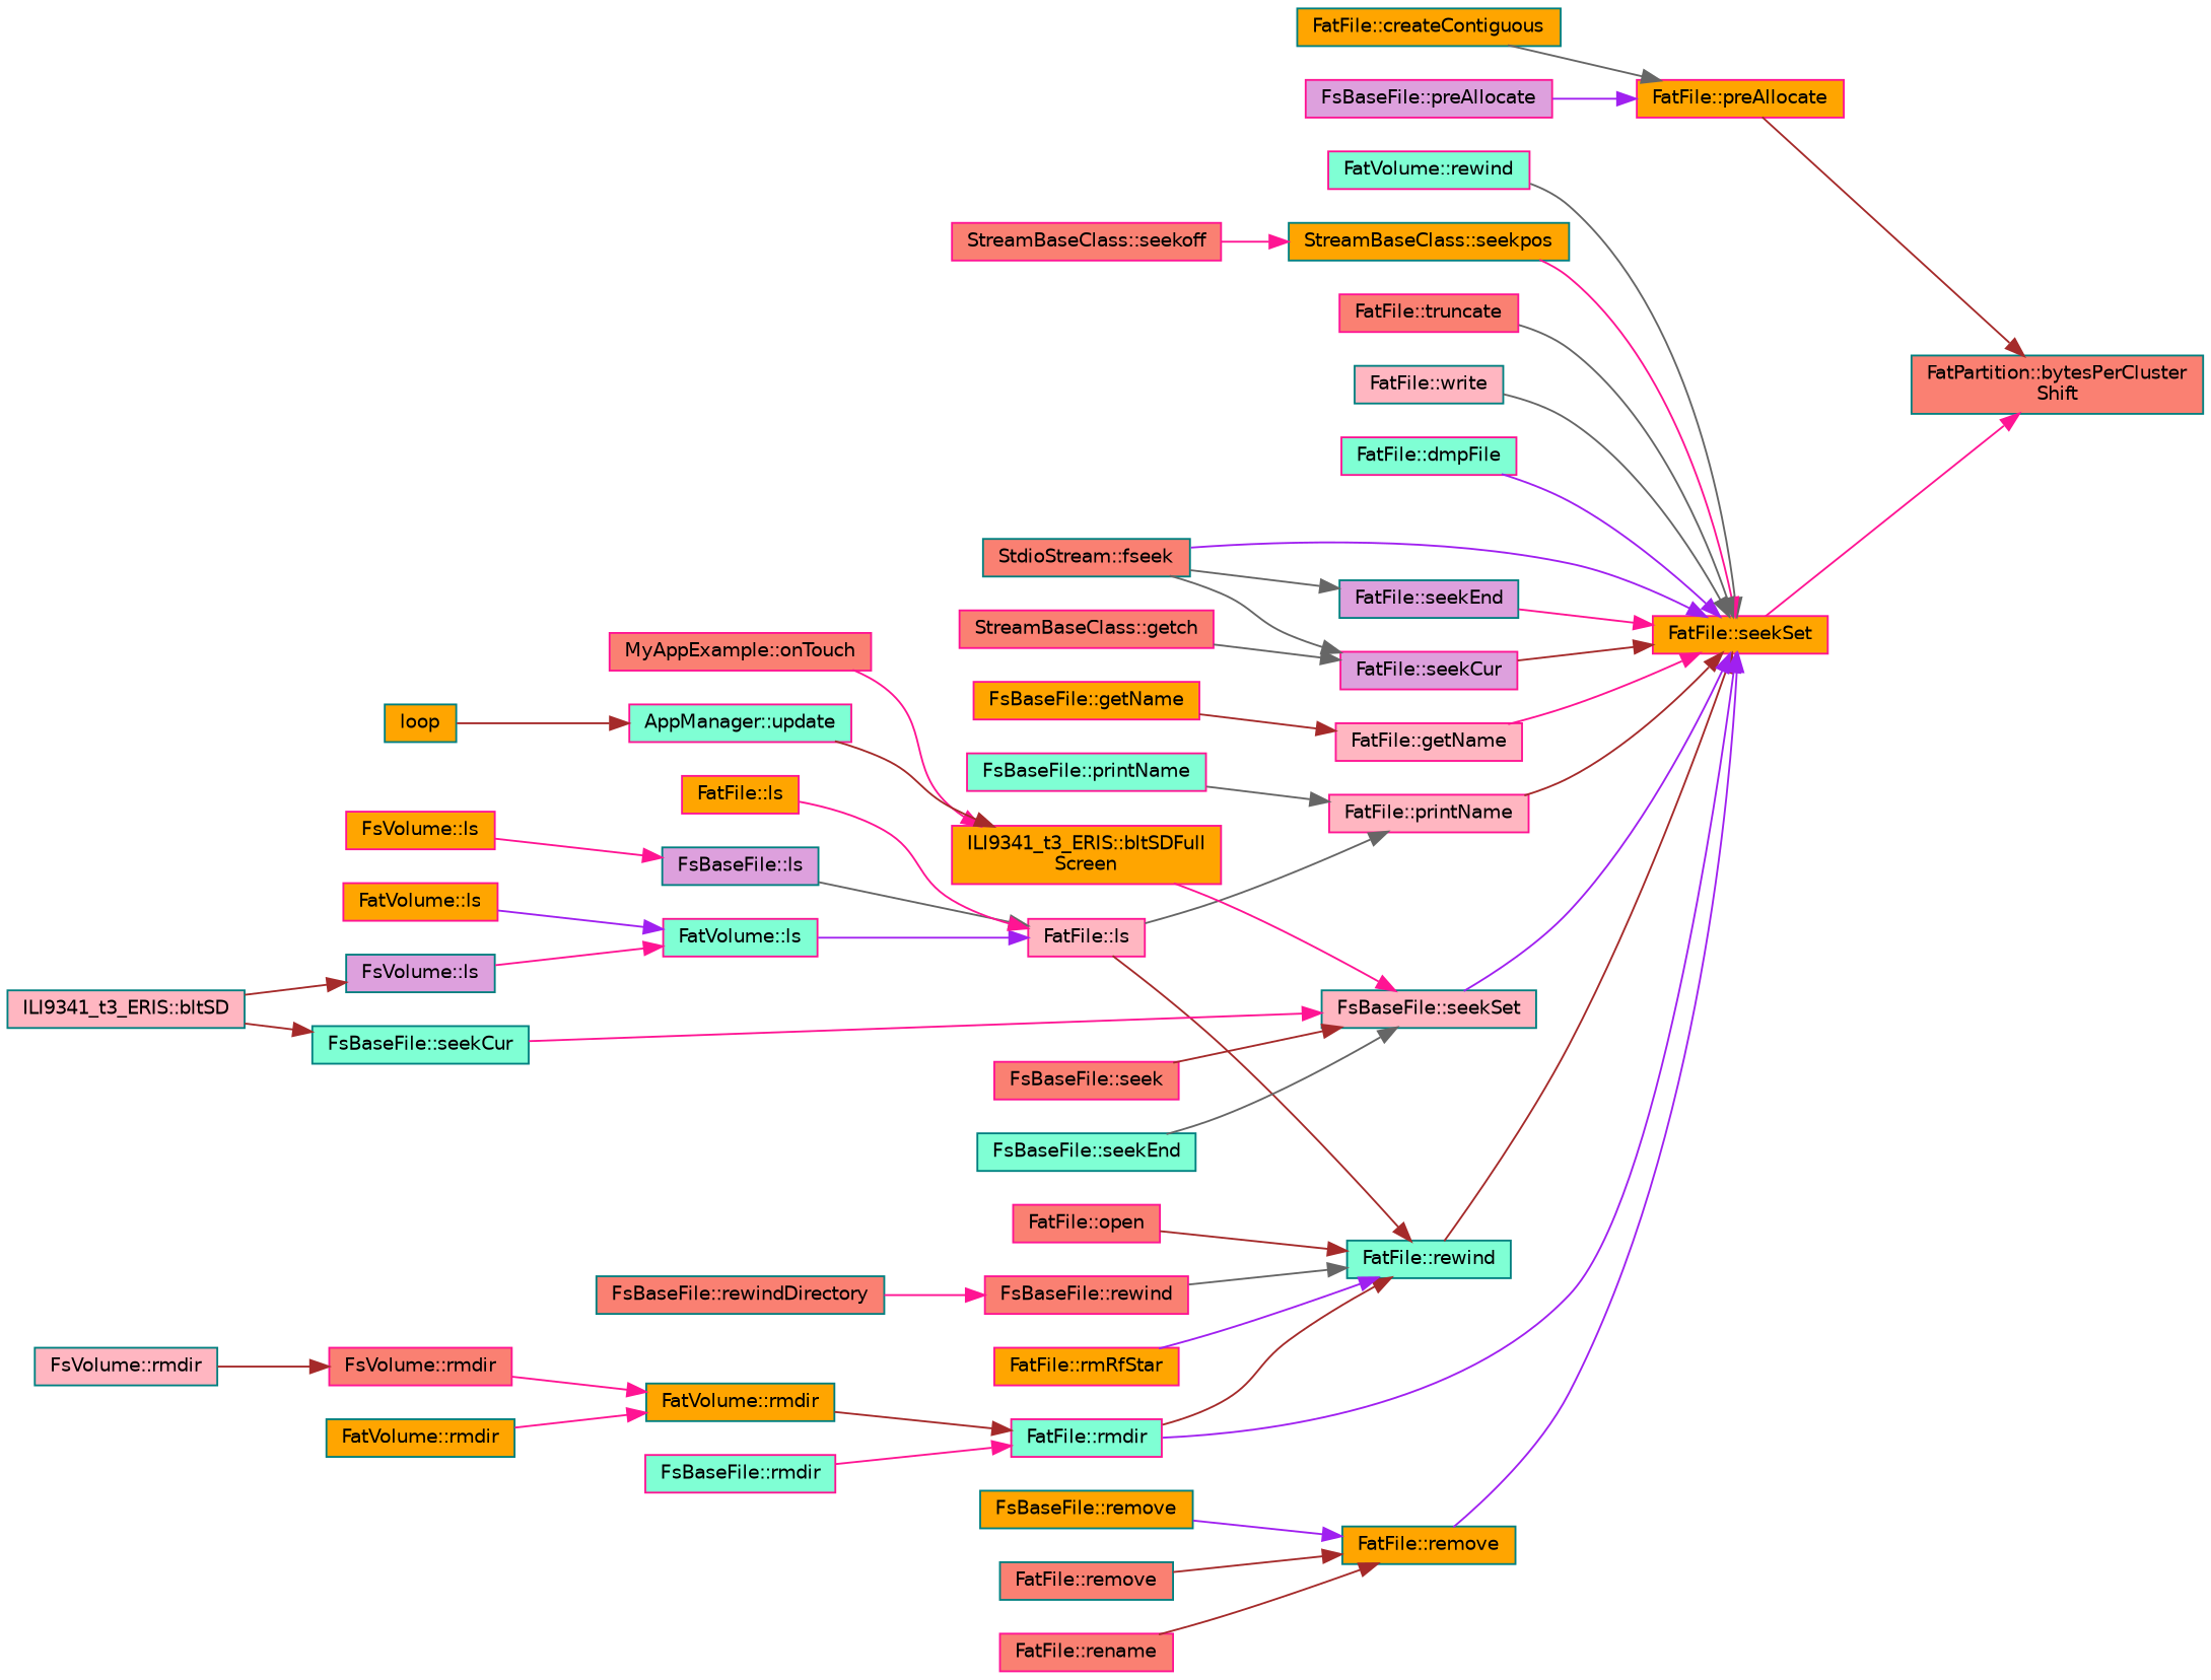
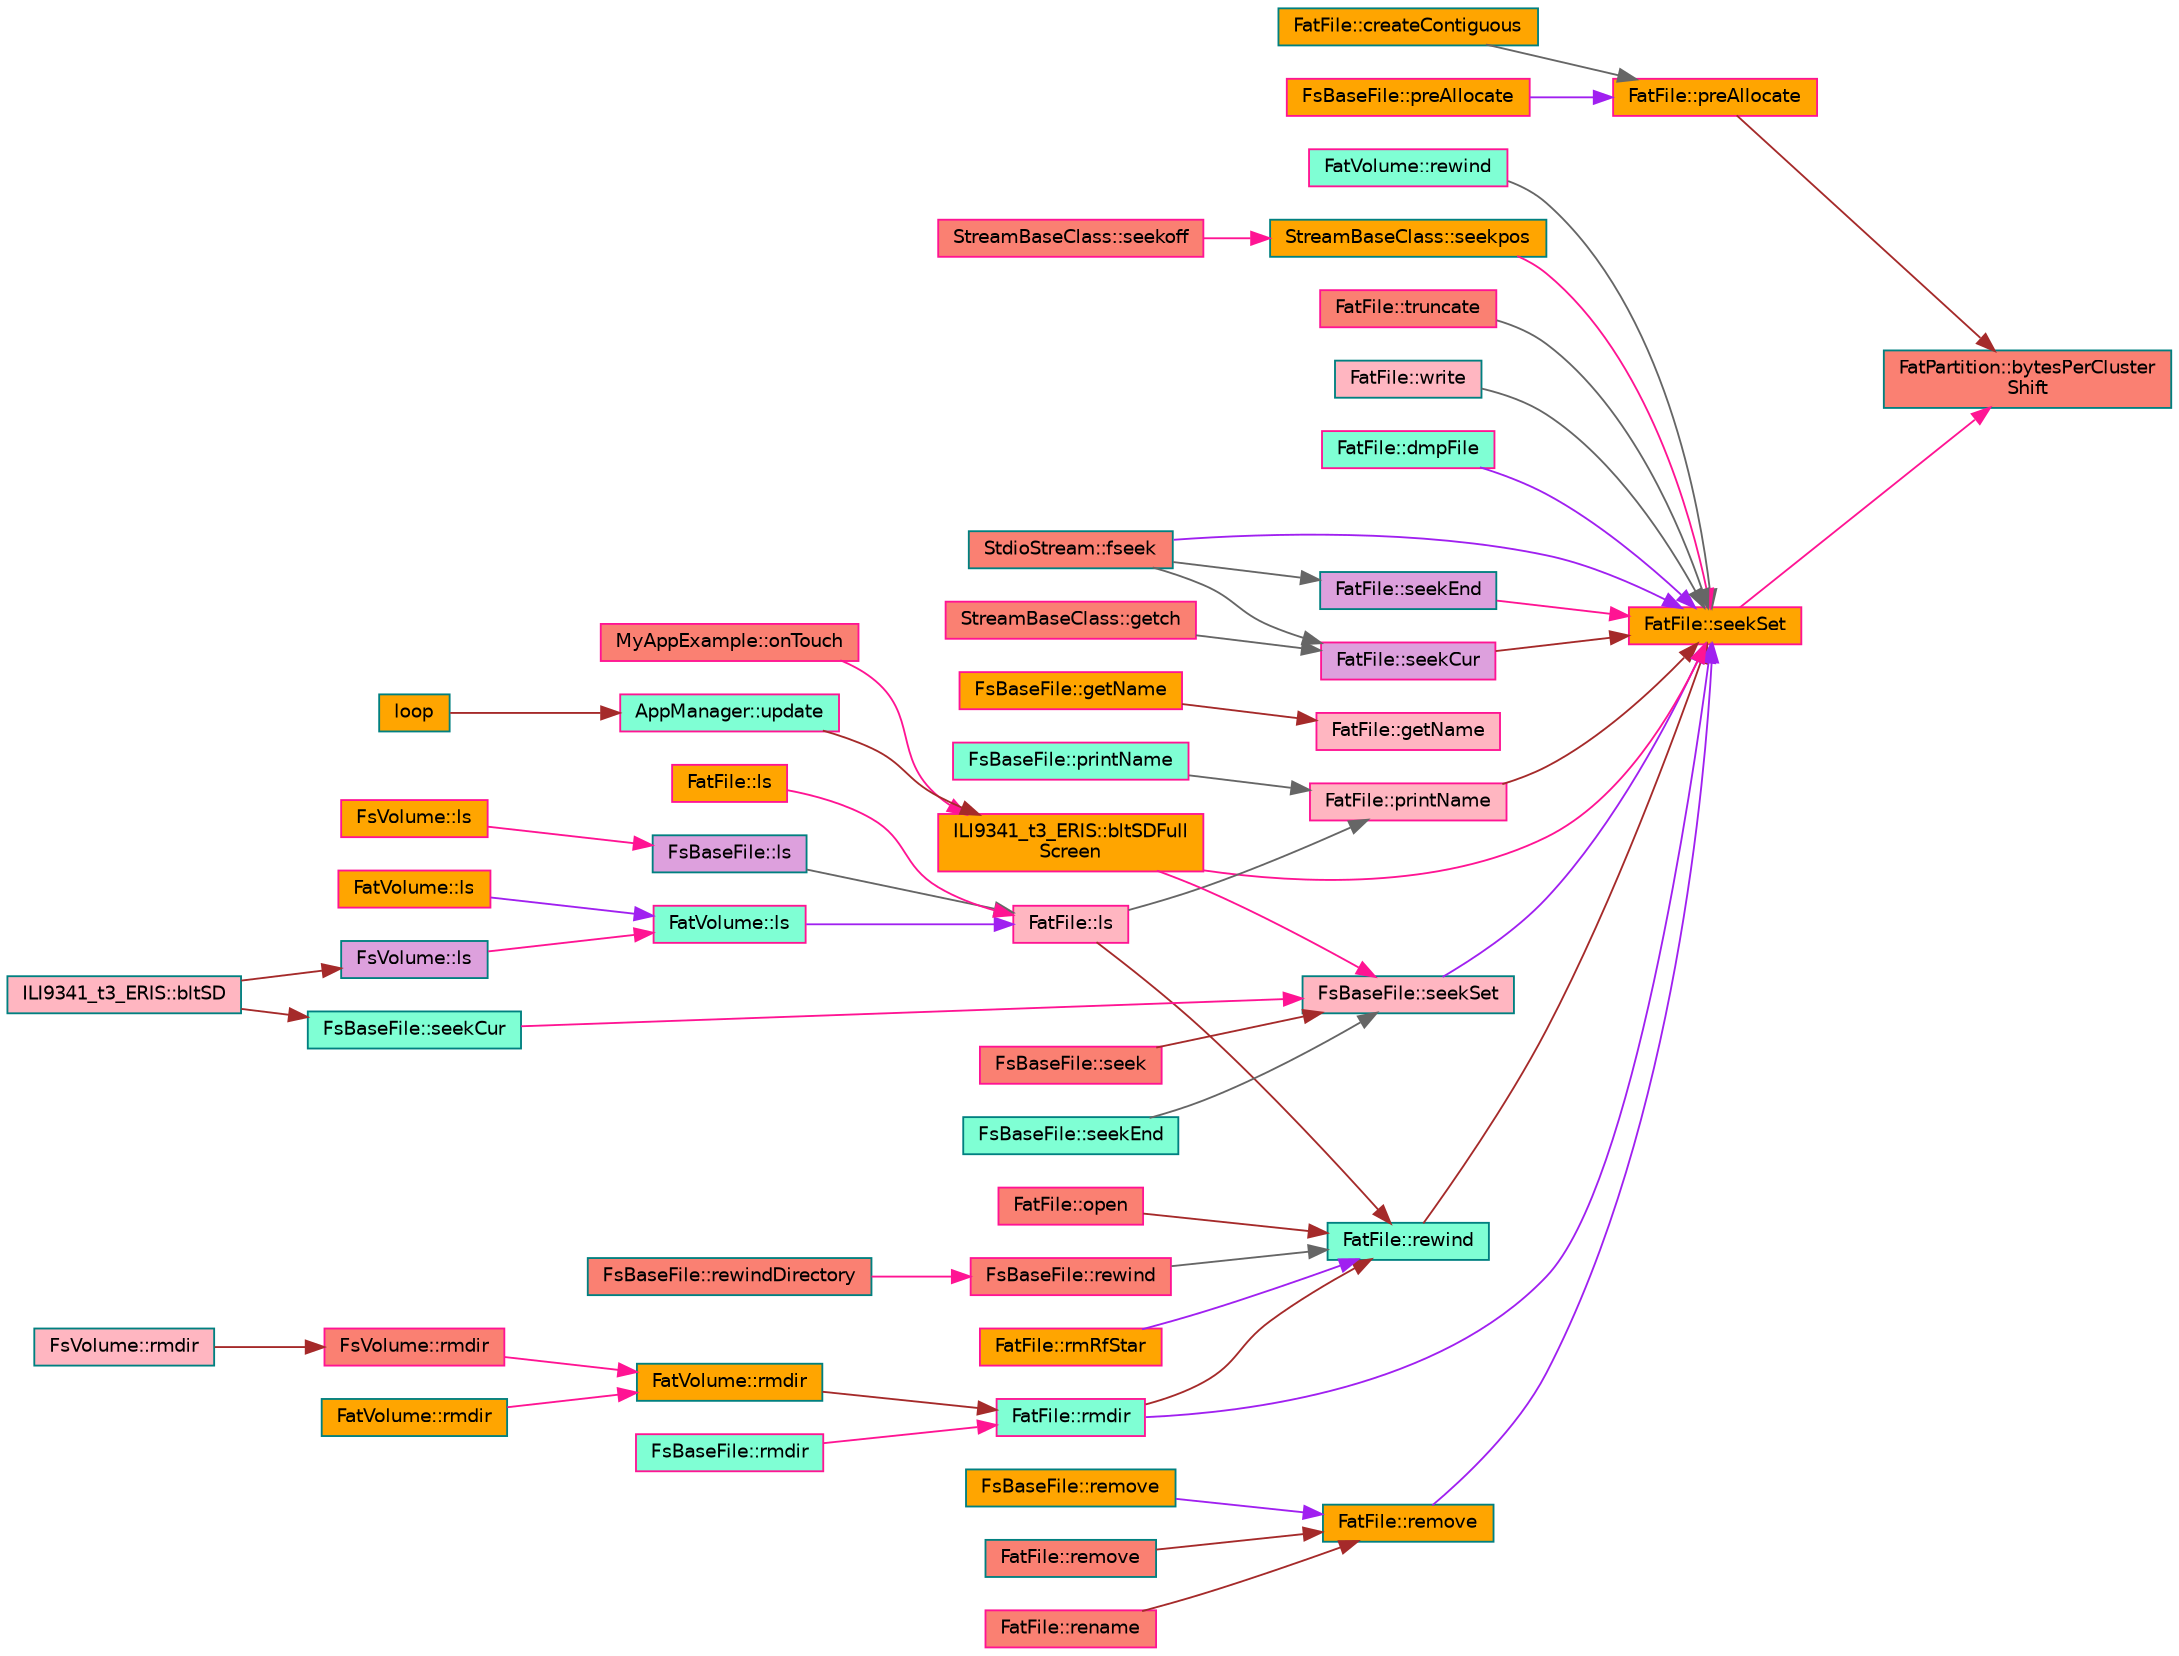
  digraph {
    rankdir=RL
    node [color=deeppink fillcolor=orange fontname=Helvetica fontsize=10 shape=record style=filled]
    edge [color=brown dir=back fontname=Helvetica fontsize=10 labelfontname=Helvetica labelfontsize=10 style=solid]
    n1 [color=teal fillcolor=salmon fontcolor=black height=0.2 label="FatPartition::bytesPerCluster\lShift" width=0.4]
    n2 [height=0.2 label="FatFile::preAllocate" width=0.4]
    n3 [height=0.2 label="FatFile::seekSet" width=0.4]
    n4 [color=teal height=0.2 label="FatFile::createContiguous" width=0.4]
-   n5 [fillcolor=plum height=0.2 label="FsBaseFile::preAllocate" width=0.4]
+   n5 [height=0.2 label="FsBaseFile::preAllocate" width=0.4]
    n6 [fillcolor=aquamarine height=0.2 label="FatFile::dmpFile" width=0.4]
    n7 [color=teal fillcolor=salmon height=0.2 label="StdioStream::fseek" width=0.4]
    n8 [fillcolor=lightpink height=0.2 label="FatFile::getName" width=0.4]
    n9 [fillcolor=lightpink height=0.2 label="FatFile::printName" width=0.4]
    n10 [color=teal height=0.2 label="FatFile::remove" width=0.4]
    n11 [color=teal fillcolor=aquamarine height=0.2 label="FatFile::rewind" width=0.4]
    n12 [fillcolor=aquamarine height=0.2 label="FatVolume::rewind" width=0.4]
    n13 [fillcolor=plum height=0.2 label="FatFile::seekCur" width=0.4]
    n14 [color=teal fillcolor=plum height=0.2 label="FatFile::seekEnd" width=0.4]
    n15 [color=teal height=0.2 label="StreamBaseClass::seekpos" width=0.4]
    n16 [color=teal fillcolor=lightpink height=0.2 label="FsBaseFile::seekSet" width=0.4]
    n17 [fillcolor=salmon height=0.2 label="FatFile::truncate" width=0.4]
    n18 [color=teal fillcolor=lightpink height=0.2 label="FatFile::write" width=0.4]
    n19 [fillcolor=aquamarine height=0.2 label="FatFile::rmdir" width=0.4]
    n20 [height=0.2 label="FsBaseFile::getName" width=0.4]
    n21 [fillcolor=salmon height=0.2 label="FatFile::open" width=0.4]
    n22 [fillcolor=lightpink height=0.2 label="FatFile::ls" width=0.4]
    n23 [fillcolor=aquamarine height=0.2 label="FsBaseFile::printName" width=0.4]
    n24 [color=teal height=0.2 label="FsBaseFile::remove" width=0.4]
    n25 [color=teal fillcolor=salmon height=0.2 label="FatFile::remove" width=0.4]
    n26 [fillcolor=salmon height=0.2 label="FatFile::rename" width=0.4]
    n27 [fillcolor=salmon height=0.2 label="FsBaseFile::rewind" width=0.4]
    n28 [height=0.2 label="FatFile::rmRfStar" width=0.4]
    n29 [fillcolor=salmon height=0.2 label="StreamBaseClass::getch" width=0.4]
    n30 [fillcolor=salmon height=0.2 label="StreamBaseClass::seekoff" width=0.4]
    n31 [height=0.2 label="ILI9341_t3_ERIS::bltSDFull\lScreen" width=0.4]
    n32 [fillcolor=salmon height=0.2 label="FsBaseFile::seek" width=0.4]
    n33 [color=teal fillcolor=aquamarine height=0.2 label="FsBaseFile::seekCur" width=0.4]
    n34 [color=teal fillcolor=aquamarine height=0.2 label="FsBaseFile::seekEnd" width=0.4]
    n35 [color=teal fillcolor=plum height=0.2 label="FsBaseFile::ls" width=0.4]
    n36 [fillcolor=aquamarine height=0.2 label="FatVolume::ls" width=0.4]
    n37 [height=0.2 label="FatFile::ls" width=0.4]
    n38 [height=0.2 label="FsVolume::ls" width=0.4]
    n39 [color=teal fillcolor=plum height=0.2 label="FsVolume::ls" width=0.4]
    n40 [height=0.2 label="FatVolume::ls" width=0.4]
    n41 [color=teal fillcolor=lightpink height=0.2 label="ILI9341_t3_ERIS::bltSD" width=0.4]
    n42 [color=teal fillcolor=salmon height=0.2 label="FsBaseFile::rewindDirectory" width=0.4]
    n43 [fillcolor=aquamarine height=0.2 label="FsBaseFile::rmdir" width=0.4]
    n44 [color=teal height=0.2 label="FatVolume::rmdir" width=0.4]
    n45 [fillcolor=salmon height=0.2 label="FsVolume::rmdir" width=0.4]
    n46 [color=teal height=0.2 label="FatVolume::rmdir" width=0.4]
    n47 [color=teal fillcolor=lightpink height=0.2 label="FsVolume::rmdir" width=0.4]
    n48 [fillcolor=salmon height=0.2 label="MyAppExample::onTouch" width=0.4]
    n49 [fillcolor=aquamarine height=0.2 label="AppManager::update" width=0.4]
    n50 [color=teal height=0.2 label=loop width=0.4]
    n1 -> n2
    n1 -> n3 [color=deeppink]
    n2 -> n4 [color=gray40]
    n2 -> n5 [color=purple]
    n3 -> n6 [color=purple]
    n3 -> n7 [color=purple]
-   n3 -> n8 [color=deeppink]
+   n3 -> n31 [color=deeppink]
    n3 -> n9
    n3 -> n10 [color=purple]
    n3 -> n11
    n3 -> n12 [color=gray40]
    n3 -> n13
    n3 -> n14 [color=deeppink]
    n3 -> n15 [color=deeppink]
    n3 -> n16 [color=purple]
    n3 -> n17 [color=gray40]
    n3 -> n18 [color=gray40]
    n3 -> n19 [color=purple]
    n8 -> n20
    n9 -> n22 [color=gray40]
    n9 -> n23 [color=gray40]
    n10 -> n24 [color=purple]
    n10 -> n25
    n10 -> n26
    n11 -> n19
    n11 -> n21
    n11 -> n22
    n11 -> n27 [color=gray40]
    n11 -> n28 [color=purple]
    n13 -> n7 [color=gray40]
    n13 -> n29 [color=gray40]
    n14 -> n7 [color=gray40]
    n15 -> n30 [color=deeppink]
    n16 -> n31 [color=deeppink]
    n16 -> n32
    n16 -> n33 [color=deeppink]
    n16 -> n34 [color=gray40]
    n19 -> n43 [color=deeppink]
    n19 -> n44
    n22 -> n35 [color=gray40]
    n22 -> n36 [color=purple]
    n22 -> n37 [color=deeppink]
    n27 -> n42 [color=deeppink]
    n31 -> n48 [color=deeppink]
    n31 -> n49
    n33 -> n41
    n35 -> n38 [color=deeppink]
    n36 -> n39 [color=deeppink]
    n36 -> n40 [color=purple]
    n39 -> n41
    n44 -> n45 [color=deeppink]
    n44 -> n46 [color=deeppink]
    n45 -> n47
    n49 -> n50
  }
